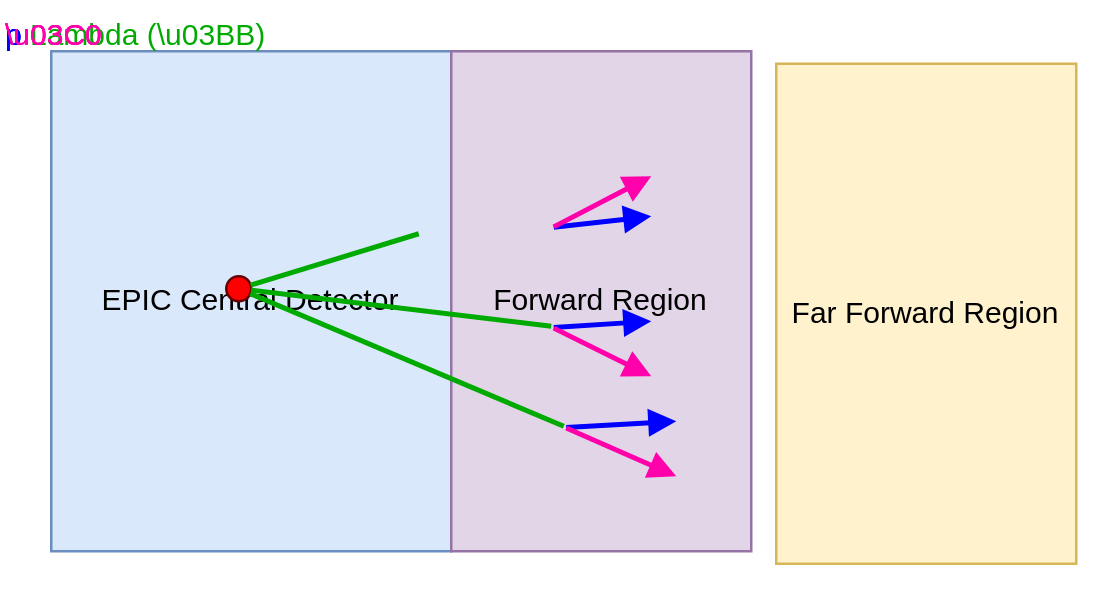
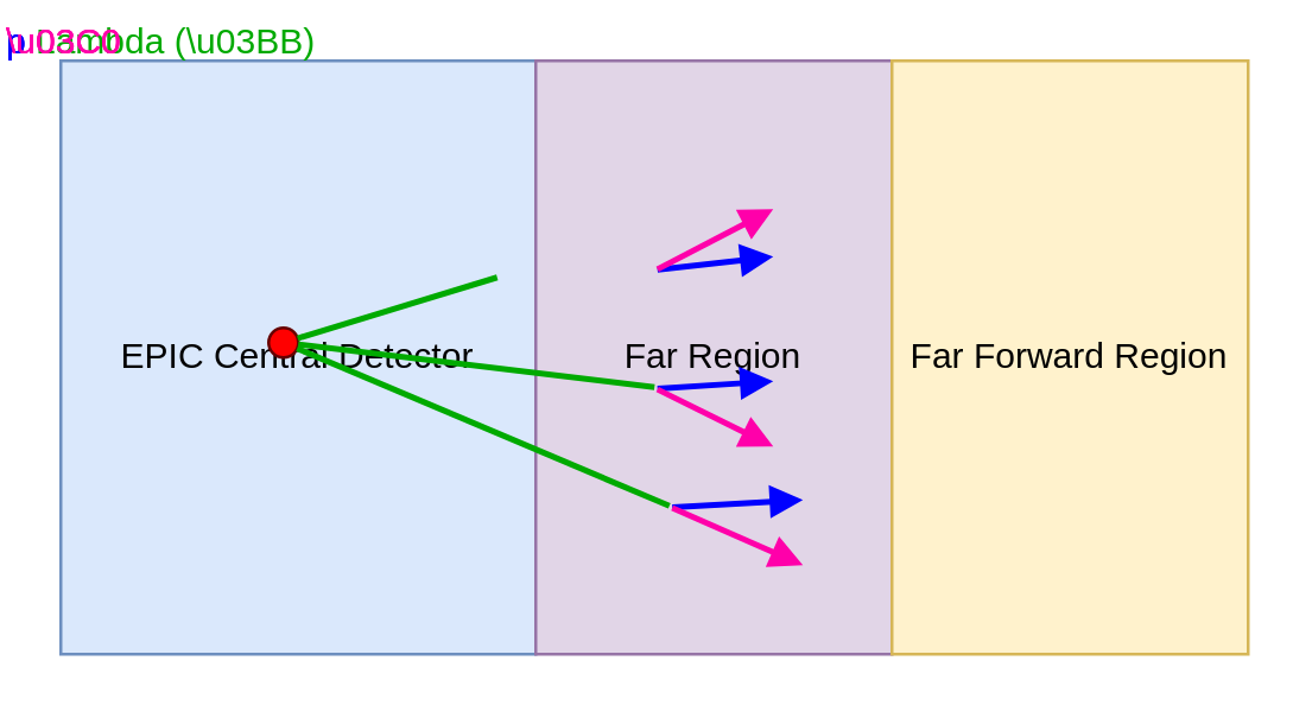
  <mxCell id="0" />
  <mxCell id="1" parent="0" />
  <mxCell id="2" value="EPIC Central Detector" style="rounded=0;whiteSpace=wrap;html=1;align=center;verticalAlign=middle;fillColor=#dae8fc;strokeColor=#6c8ebf;" parent="1" vertex="1"><mxGeometry x="20" y="20" width="160" height="200" as="geometry" /></mxCell>
- <mxCell id="3" value="Forward Region" style="rounded=0;whiteSpace=wrap;html=1;align=center;verticalAlign=middle;fillColor=#e1d5e7;strokeColor=#9673a6;" parent="1" vertex="1"><mxGeometry x="180" y="20" width="120" height="200" as="geometry" /></mxCell>
- <mxCell id="4" value="Far Forward Region" style="rounded=0;whiteSpace=wrap;html=1;align=center;verticalAlign=middle;fillColor=#fff2cc;strokeColor=#d6b656;" parent="1" vertex="1"><mxGeometry x="310" y="25" width="120" height="200" as="geometry" /></mxCell>
+ <mxCell id="3" value="Far Region" style="rounded=0;whiteSpace=wrap;html=1;align=center;verticalAlign=middle;fillColor=#e1d5e7;strokeColor=#9673a6;" parent="1" vertex="1"><mxGeometry x="180" y="20" width="120" height="200" as="geometry" /></mxCell>
+ <mxCell id="4" value="Far Forward Region" style="rounded=0;whiteSpace=wrap;html=1;align=center;verticalAlign=middle;fillColor=#fff2cc;strokeColor=#d6b656;" parent="1" vertex="1"><mxGeometry x="300" y="20" width="120" height="200" as="geometry" /></mxCell>
  <mxCell id="5" value="" style="shape=ellipse;perimeter=ellipsePerimeter;fillColor=#ff0000;strokeColor=#660000;" parent="1" vertex="1"><mxGeometry x="90" y="110" width="10" height="10" as="geometry" /></mxCell>
  <mxCell id="6" style="endArrow=none;strokeColor=#00AA00;strokeWidth=2;" parent="1" source="5" edge="1"><mxGeometry relative="1" as="geometry"><mxPoint x="167" y="93" as="targetPoint" /></mxGeometry></mxCell>
  <mxCell id="7" value="Lambda (\u03BB)" style="text;resizable=0;align=left;fontColor=#00AA00;" parent="1" vertex="1" connectable="0"><mxGeometry x="0.5" y="0.22" relative="1" as="geometry"><mxPoint x="10" as="offset" /></mxGeometry></mxCell>
  <mxCell id="8" value="" style="shape=ellipse;fillColor=none;strokeColor=none;" parent="1" vertex="1"><mxGeometry x="220" y="90" width="1" height="1" as="geometry" /></mxCell>
  <mxCell id="9" style="endArrow=block;endFill=1;strokeColor=#0000FF;strokeWidth=2;" parent="1" source="8" edge="1"><mxGeometry relative="1" as="geometry"><mxPoint x="260" y="86" as="targetPoint" /></mxGeometry></mxCell>
  <mxCell id="10" value="p" style="text;resizable=0;align=left;fontColor=#0000FF;" parent="1" vertex="1" connectable="0"><mxGeometry x="0.9" y="-0.1" relative="1" as="geometry" /></mxCell>
  <mxCell id="11" style="endArrow=block;endFill=1;strokeColor=#FF00AA;strokeWidth=2;" parent="1" source="8" edge="1"><mxGeometry relative="1" as="geometry"><mxPoint x="260" y="70" as="targetPoint" /></mxGeometry></mxCell>
  <mxCell id="12" value="\u03C0" style="text;resizable=0;align=left;fontColor=#FF00AA;" parent="1" vertex="1" connectable="0"><mxGeometry x="0.9" y="-0.1" relative="1" as="geometry" /></mxCell>
  <mxCell id="13" style="endArrow=none;strokeColor=#00AA00;strokeWidth=2;" parent="1" source="5" edge="1"><mxGeometry relative="1" as="geometry"><mxPoint x="220" y="130" as="targetPoint" /></mxGeometry></mxCell>
  <mxCell id="14" value="" style="shape=ellipse;fillColor=none;strokeColor=none;" parent="1" vertex="1"><mxGeometry x="220" y="130" width="1" height="1" as="geometry" /></mxCell>
  <mxCell id="15" style="endArrow=block;endFill=1;strokeColor=#0000FF;strokeWidth=2;" parent="1" source="14" edge="1"><mxGeometry relative="1" as="geometry"><mxPoint x="260" y="128" as="targetPoint" /></mxGeometry></mxCell>
  <mxCell id="16" value="p" style="text;resizable=0;align=left;fontColor=#0000FF;" parent="1" vertex="1" connectable="0"><mxGeometry x="0.9" y="-0.1" relative="1" as="geometry" /></mxCell>
  <mxCell id="17" style="endArrow=block;endFill=1;strokeColor=#FF00AA;strokeWidth=2;" parent="1" source="14" edge="1"><mxGeometry relative="1" as="geometry"><mxPoint x="260" y="150" as="targetPoint" /></mxGeometry></mxCell>
  <mxCell id="18" value="\u03C0" style="text;resizable=0;align=left;fontColor=#FF00AA;" parent="1" vertex="1" connectable="0"><mxGeometry x="0.9" y="-0.1" relative="1" as="geometry" /></mxCell>
  <mxCell id="19" style="endArrow=none;strokeColor=#00AA00;strokeWidth=2;" parent="1" source="5" edge="1"><mxGeometry relative="1" as="geometry"><mxPoint x="225" y="170" as="targetPoint" /></mxGeometry></mxCell>
  <mxCell id="20" style="edgeStyle=none;html=1;exitX=0;exitY=0;exitDx=0;exitDy=0;" edge="1" parent="1" source="21"><mxGeometry relative="1" as="geometry"><mxPoint x="225.333" y="170" as="targetPoint" /></mxGeometry></mxCell>
  <mxCell id="21" value="" style="shape=ellipse;fillColor=none;strokeColor=none;" parent="1" vertex="1"><mxGeometry x="225" y="170" width="1" height="1" as="geometry" /></mxCell>
  <mxCell id="22" style="endArrow=block;endFill=1;strokeColor=#0000FF;strokeWidth=2;" parent="1" source="21" edge="1"><mxGeometry relative="1" as="geometry"><mxPoint x="270" y="168" as="targetPoint" /></mxGeometry></mxCell>
  <mxCell id="23" value="p" style="text;resizable=0;align=left;fontColor=#0000FF;" parent="1" vertex="1" connectable="0"><mxGeometry x="0.9" y="-0.1" relative="1" as="geometry" /></mxCell>
  <mxCell id="24" style="endArrow=block;endFill=1;strokeColor=#FF00AA;strokeWidth=2;" parent="1" source="21" edge="1"><mxGeometry relative="1" as="geometry"><mxPoint x="270" y="190" as="targetPoint" /></mxGeometry></mxCell>
  <mxCell id="25" value="\u03C0" style="text;resizable=0;align=left;fontColor=#FF00AA;" parent="1" vertex="1" connectable="0"><mxGeometry x="0.9" y="-0.1" relative="1" as="geometry" /></mxCell>
